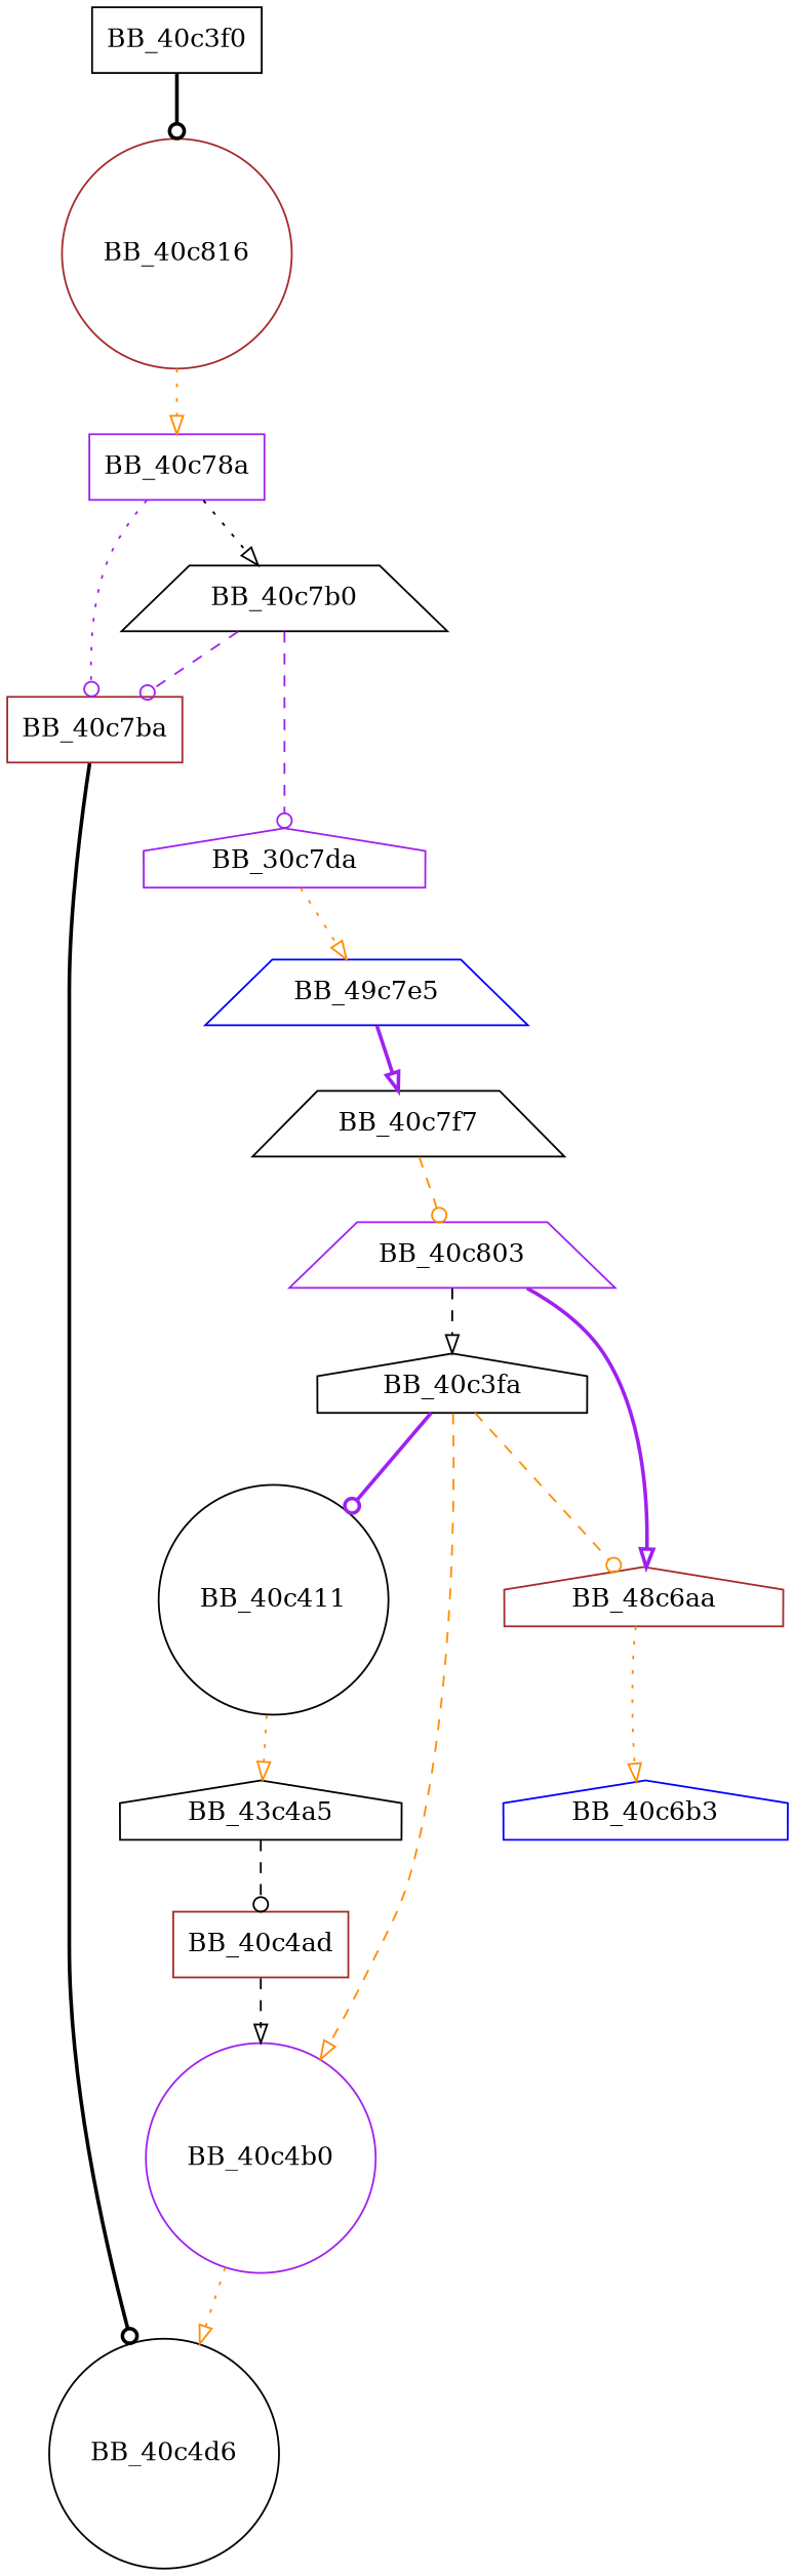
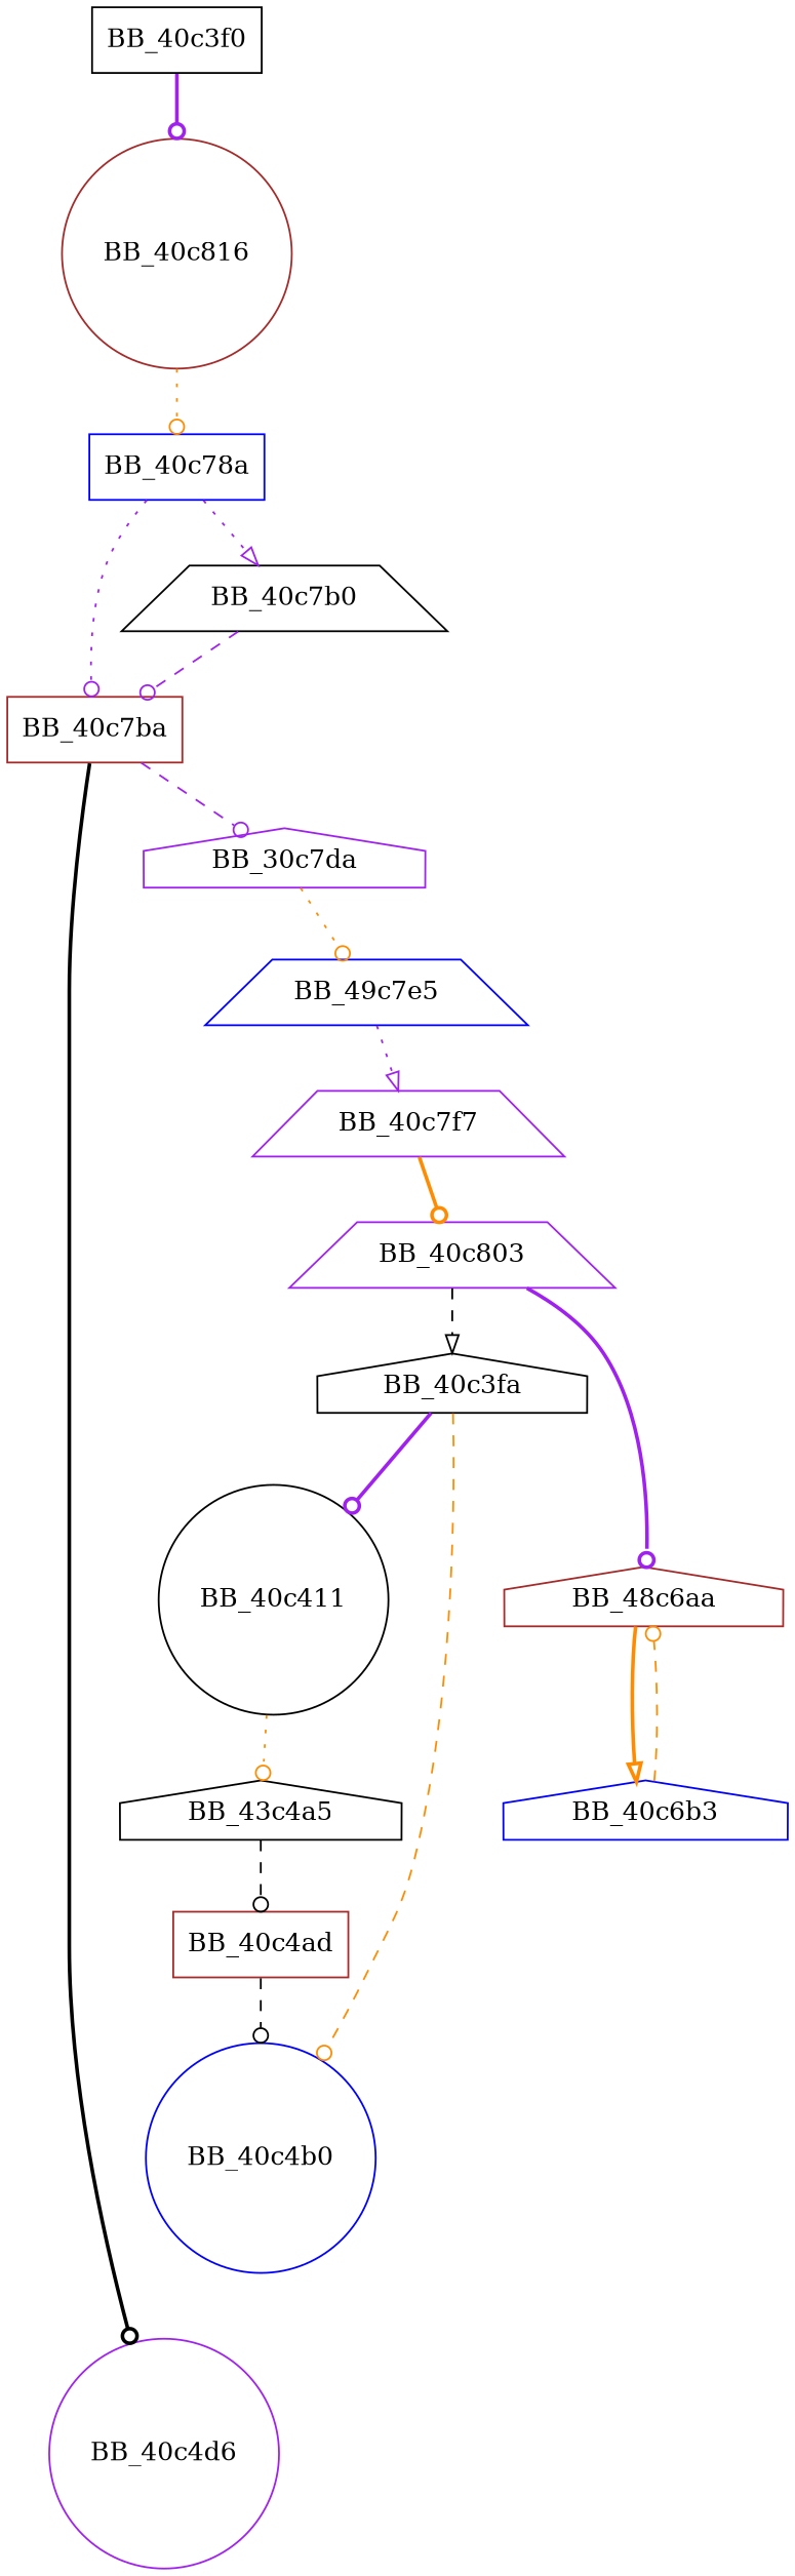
  digraph {
    node [color=black shape=house]
    edge [arrowhead=odot color=darkorange style=dashed]
    BB_40c3f0 [shape=box]
    BB_40c816 [color=brown shape=circle]
-   BB_40c78a [color=purple shape=box]
+   BB_40c78a [color=blue shape=box]
    BB_40c7b0 [shape=trapezium]
    BB_40c7ba [color=brown shape=box]
    BB_40c411 [shape=circle]
    BB_40c3fa
-   BB_40c4b0 [color=purple shape=circle]
+   BB_40c4b0 [color=blue shape=circle]
    n9 [label=BB_43c4a5]
-   BB_40c4d6 [shape=circle]
+   BB_40c4d6 [color=purple shape=circle]
    BB_40c4ad [color=brown shape=box]
    n12 [color=brown label=BB_48c6aa]
    BB_40c6b3 [color=blue]
    n14 [color=purple label=BB_30c7da]
    n15 [color=blue label=BB_49c7e5 shape=trapezium]
-   BB_40c7f7 [shape=trapezium]
+   BB_40c7f7 [color=purple shape=trapezium]
    BB_40c803 [color=purple shape=trapezium]
-   BB_40c3f0 -> BB_40c816 [color=black style=bold]
-   BB_40c816 -> BB_40c78a [arrowhead=onormal style=dotted]
-   BB_40c78a -> BB_40c7b0 [arrowhead=onormal color=black style=dotted]
+   BB_40c3f0 -> BB_40c816 [color=purple style=bold]
+   BB_40c816 -> BB_40c78a [style=dotted]
+   BB_40c78a -> BB_40c7b0 [arrowhead=onormal color=purple style=dotted]
    BB_40c78a -> BB_40c7ba [color=purple style=dotted]
    BB_40c7b0 -> BB_40c7ba [color=purple]
    BB_40c7ba -> BB_40c4d6 [color=black style=bold]
-   BB_40c7b0 -> n14 [color=purple]
-   BB_40c411 -> n9 [arrowhead=onormal style=dotted]
+   BB_40c7ba -> n14 [color=purple]
+   BB_40c411 -> n9 [style=dotted]
    BB_40c3fa -> BB_40c411 [color=purple style=bold]
-   BB_40c3fa -> BB_40c4b0 [arrowhead=onormal]
-   BB_40c4b0 -> BB_40c4d6 [arrowhead=onormal style=dotted]
+   BB_40c3fa -> BB_40c4b0
    n9 -> BB_40c4ad [color=black]
-   BB_40c4ad -> BB_40c4b0 [arrowhead=onormal color=black]
-   n12 -> BB_40c6b3 [arrowhead=onormal style=dotted]
-   BB_40c3fa -> n12
-   n14 -> n15 [arrowhead=onormal style=dotted]
-   n15 -> BB_40c7f7 [arrowhead=onormal color=purple style=bold]
-   BB_40c7f7 -> BB_40c803
+   BB_40c4ad -> BB_40c4b0 [color=black]
+   n12 -> BB_40c6b3 [arrowhead=onormal style=bold]
+   BB_40c6b3 -> n12
+   n14 -> n15 [style=dotted]
+   n15 -> BB_40c7f7 [arrowhead=onormal color=purple style=dotted]
+   BB_40c7f7 -> BB_40c803 [style=bold]
    BB_40c803 -> BB_40c3fa [arrowhead=onormal color=black]
-   BB_40c803 -> n12 [arrowhead=onormal color=purple style=bold]
+   BB_40c803 -> n12 [color=purple style=bold]
  }
